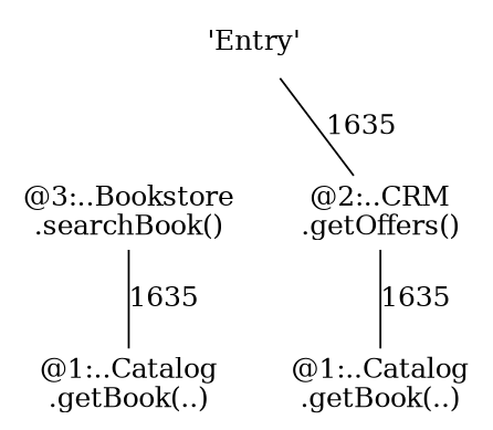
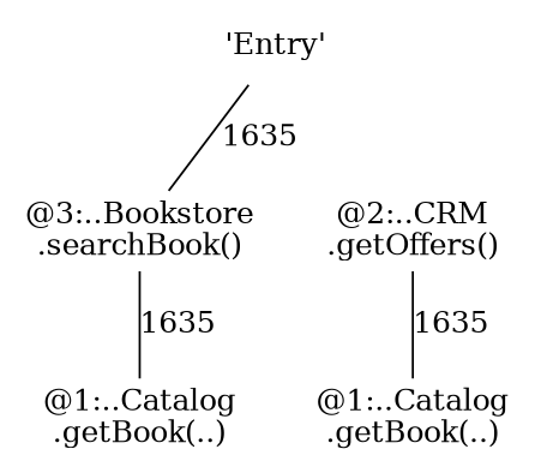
  digraph {
    node [shape=none]
    edge [arrowhead=none style=solid]
    n1 [label="'Entry'"]
    n2 [label="@3:..Bookstore\n.searchBook()"]
    n3 [label="@1:..Catalog\n.getBook(..)"]
    n4 [label="@2:..CRM\n.getOffers()"]
    n5 [label="@1:..Catalog\n.getBook(..)"]
-   n1 -> n4 [label=1635]
+   n1 -> n2 [label=1635]
    n2 -> n3 [label=1635]
    n4 -> n5 [label=1635]
  }
